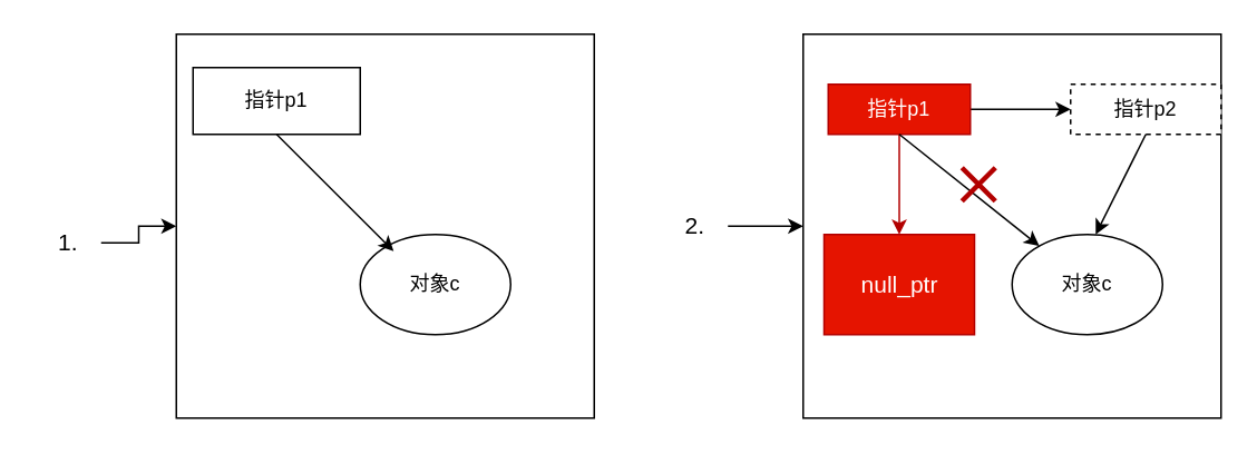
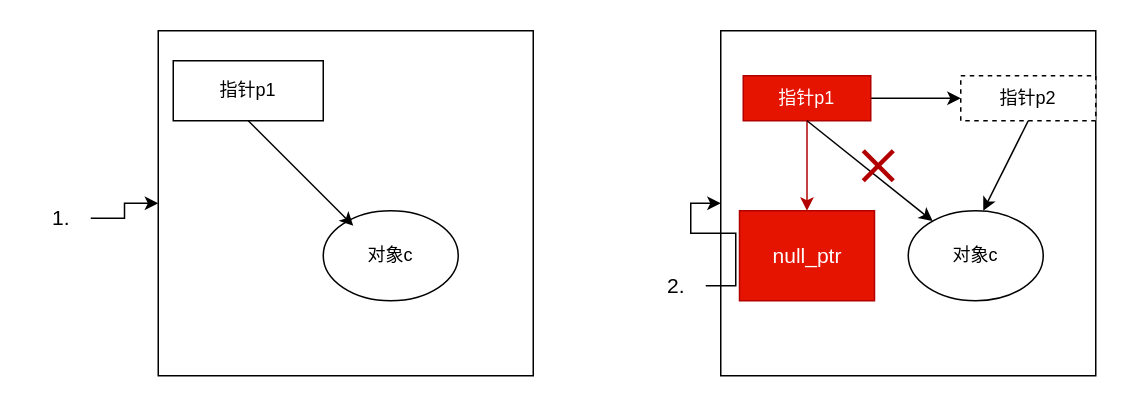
  <mxCell id="0" />
  <mxCell id="1" parent="0" />
  <mxCell id="2" value="" style="rounded=0;whiteSpace=wrap;html=1;" vertex="1" parent="1"><mxGeometry x="105" y="20" width="250" height="230" as="geometry" /></mxCell>
  <mxCell id="3" value="对象c" style="ellipse;whiteSpace=wrap;html=1;" vertex="1" parent="1"><mxGeometry x="215" y="140" width="90" height="60" as="geometry" /></mxCell>
  <mxCell id="4" value="指针p1" style="rounded=0;whiteSpace=wrap;html=1;" vertex="1" parent="1"><mxGeometry x="115" y="40" width="100" height="40" as="geometry" /></mxCell>
  <mxCell id="5" value="" style="endArrow=classic;html=1;rounded=0;exitX=0.5;exitY=1;exitDx=0;exitDy=0;" edge="1" parent="1" source="4"><mxGeometry width="50" height="50" relative="1" as="geometry"><mxPoint x="225" y="240" as="sourcePoint" /><mxPoint x="235" y="150" as="targetPoint" /></mxGeometry></mxCell>
  <mxCell id="6" value="" style="edgeStyle=orthogonalEdgeStyle;rounded=0;orthogonalLoop=1;jettySize=auto;html=1;fontSize=14;" edge="1" parent="1" source="7" target="2"><mxGeometry relative="1" as="geometry" /></mxCell>
  <mxCell id="7" value="1." style="text;html=1;align=center;verticalAlign=middle;resizable=0;points=[];autosize=1;strokeColor=none;fillColor=none;fontSize=14;" vertex="1" parent="1"><mxGeometry x="20" y="130" width="40" height="30" as="geometry" /></mxCell>
  <mxCell id="8" value="" style="rounded=0;whiteSpace=wrap;html=1;" vertex="1" parent="1"><mxGeometry x="480" y="20" width="250" height="230" as="geometry" /></mxCell>
  <mxCell id="9" value="对象c" style="ellipse;whiteSpace=wrap;html=1;" vertex="1" parent="1"><mxGeometry x="605" y="140" width="90" height="60" as="geometry" /></mxCell>
  <mxCell id="10" value="" style="edgeStyle=orthogonalEdgeStyle;rounded=0;orthogonalLoop=1;jettySize=auto;html=1;fontSize=14;fillColor=#e51400;strokeColor=#B20000;" edge="1" parent="1" source="12" target="19"><mxGeometry relative="1" as="geometry" /></mxCell>
  <mxCell id="11" value="" style="edgeStyle=orthogonalEdgeStyle;rounded=0;orthogonalLoop=1;jettySize=auto;html=1;fontSize=14;" edge="1" parent="1" source="12" target="16"><mxGeometry relative="1" as="geometry" /></mxCell>
  <mxCell id="12" value="指针p1" style="rounded=0;whiteSpace=wrap;html=1;fillColor=#e51400;fontColor=#ffffff;strokeColor=#B20000;" vertex="1" parent="1"><mxGeometry x="495" y="50" width="85" height="30" as="geometry" /></mxCell>
  <mxCell id="13" value="" style="endArrow=classic;html=1;rounded=0;exitX=0.5;exitY=1;exitDx=0;exitDy=0;" edge="1" parent="1" source="12" target="9"><mxGeometry width="50" height="50" relative="1" as="geometry"><mxPoint x="600" y="240" as="sourcePoint" /><mxPoint x="610" y="150" as="targetPoint" /></mxGeometry></mxCell>
  <mxCell id="14" value="" style="edgeStyle=orthogonalEdgeStyle;rounded=0;orthogonalLoop=1;jettySize=auto;html=1;fontSize=14;" edge="1" parent="1" source="15" target="8"><mxGeometry relative="1" as="geometry" /></mxCell>
- <mxCell id="15" value="2." style="text;html=1;align=center;verticalAlign=middle;resizable=0;points=[];autosize=1;strokeColor=none;fillColor=none;fontSize=14;" vertex="1" parent="1"><mxGeometry x="395" y="120" width="40" height="30" as="geometry" /></mxCell>
+ <mxCell id="15" value="2." style="text;html=1;align=center;verticalAlign=middle;resizable=0;points=[];autosize=1;strokeColor=none;fillColor=none;fontSize=14;" vertex="1" parent="1"><mxGeometry x="430" y="175" width="40" height="30" as="geometry" /></mxCell>
  <mxCell id="16" value="指针p2" style="rounded=0;whiteSpace=wrap;html=1;dashed=1;" vertex="1" parent="1"><mxGeometry x="640" y="50" width="90" height="30" as="geometry" /></mxCell>
  <mxCell id="17" value="" style="endArrow=classic;html=1;rounded=0;fontSize=14;exitX=0.5;exitY=1;exitDx=0;exitDy=0;" edge="1" parent="1" source="16"><mxGeometry width="50" height="50" relative="1" as="geometry"><mxPoint x="315" y="70" as="sourcePoint" /><mxPoint x="655" y="140" as="targetPoint" /></mxGeometry></mxCell>
  <mxCell id="18" value="" style="shape=umlDestroy;whiteSpace=wrap;html=1;strokeWidth=3;fontSize=14;fillColor=#e51400;strokeColor=#B20000;fontColor=#ffffff;" vertex="1" parent="1"><mxGeometry x="575" y="100" width="20" height="20" as="geometry" /></mxCell>
  <mxCell id="19" value="null_ptr" style="whiteSpace=wrap;html=1;fontSize=14;fillColor=#e51400;fontColor=#ffffff;strokeColor=#B20000;rounded=0;" vertex="1" parent="1"><mxGeometry x="492.5" y="140" width="90" height="60" as="geometry" /></mxCell>
